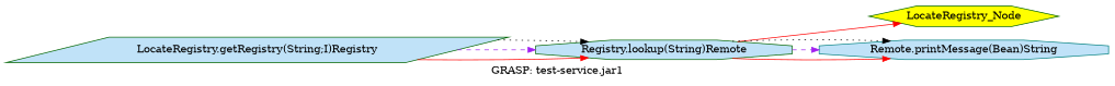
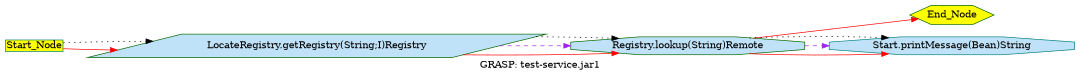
  digraph {
    label="GRASP: test-service.jar1"
    rankdir=LR
    node [color=darkgreen fillcolor="#c0e2f8" margin=0.02 shape=octagon style=filled]
    edge [color=red style=solid]
+   Start_Node [color=teal fillcolor=yellow height=0 shape=box width=0]
    "LocateRegistry.getRegistry(String;I)Registry" [height=0 shape=parallelogram width=0]
    "Registry.lookup(String)Remote" [height=0 width=0]
-   End_Node [fillcolor=yellow height=0 shape=hexagon width=0 label=LocateRegistry_Node]
-   "Remote.printMessage(Bean)String" [color=teal height=0 width=0]
+   End_Node [fillcolor=yellow height=0 shape=hexagon width=0]
+   "Remote.printMessage(Bean)String" [color=teal height=0 width=0 label="Start.printMessage(Bean)String"]
+   Start_Node -> "LocateRegistry.getRegistry(String;I)Registry"
+   Start_Node -> "LocateRegistry.getRegistry(String;I)Registry" [color=black style=dotted]
    "LocateRegistry.getRegistry(String;I)Registry" -> "Registry.lookup(String)Remote"
    "LocateRegistry.getRegistry(String;I)Registry" -> "Registry.lookup(String)Remote" [color=purple style=dashed]
    "LocateRegistry.getRegistry(String;I)Registry" -> "Registry.lookup(String)Remote" [color=black style=dotted]
    "Registry.lookup(String)Remote" -> End_Node
    "Registry.lookup(String)Remote" -> "Remote.printMessage(Bean)String"
    "Registry.lookup(String)Remote" -> "Remote.printMessage(Bean)String" [color=purple style=dashed]
    "Registry.lookup(String)Remote" -> "Remote.printMessage(Bean)String" [color=black style=dotted]
  }
